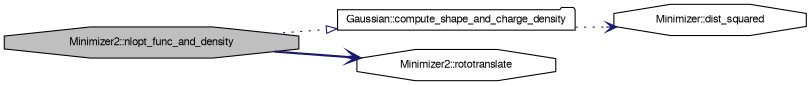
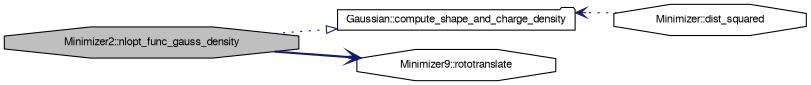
  digraph {
    rankdir=LR
    node [color=black fillcolor=white fontname=FreeSans fontsize=10 shape=octagon style=filled]
    edge [arrowhead=vee color=midnightblue fontname=FreeSans fontsize=10 labelfontname=FreeSans labelfontsize=10 style=dotted]
-   n1 [fillcolor=grey75 fontcolor=black height=0.2 label="Minimizer2::nlopt_func_and_density" width=0.4]
+   n1 [fillcolor=grey75 fontcolor=black height=0.2 label="Minimizer2::nlopt_func_gauss_density" width=0.4]
    n2 [height=0.2 label="Gaussian::compute_shape_and_charge_density" shape=folder width=0.4]
-   n3 [height=0.2 label="Minimizer2::rototranslate" width=0.4]
+   n3 [height=0.2 label="Minimizer9::rototranslate" width=0.4]
    n4 [height=0.2 label="Minimizer::dist_squared" width=0.4]
    n1 -> n2 [arrowhead=onormal]
    n1 -> n3 [style=bold]
-   n2 -> n4
+   n4 -> n2
  }
